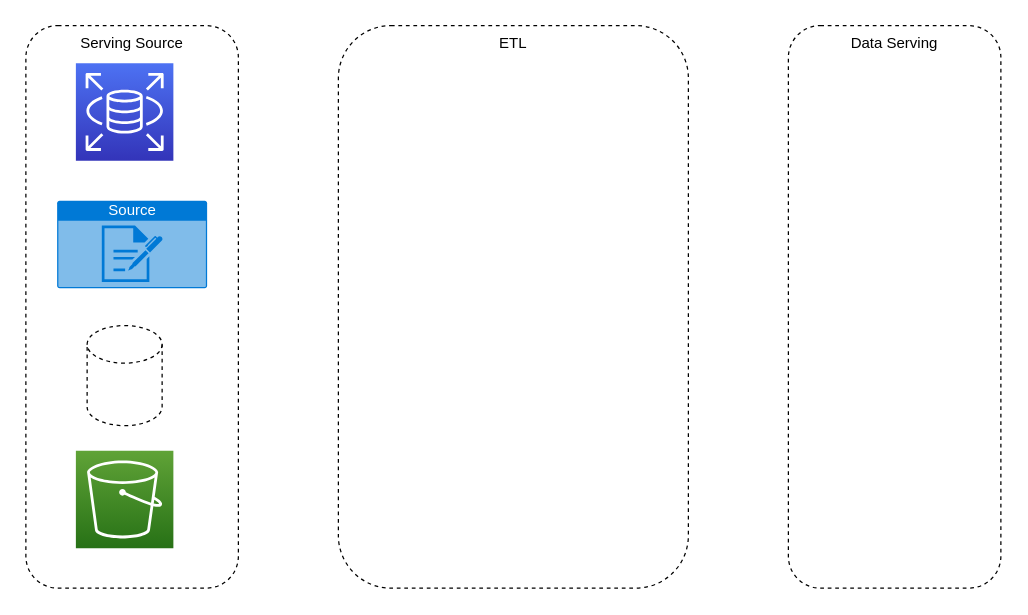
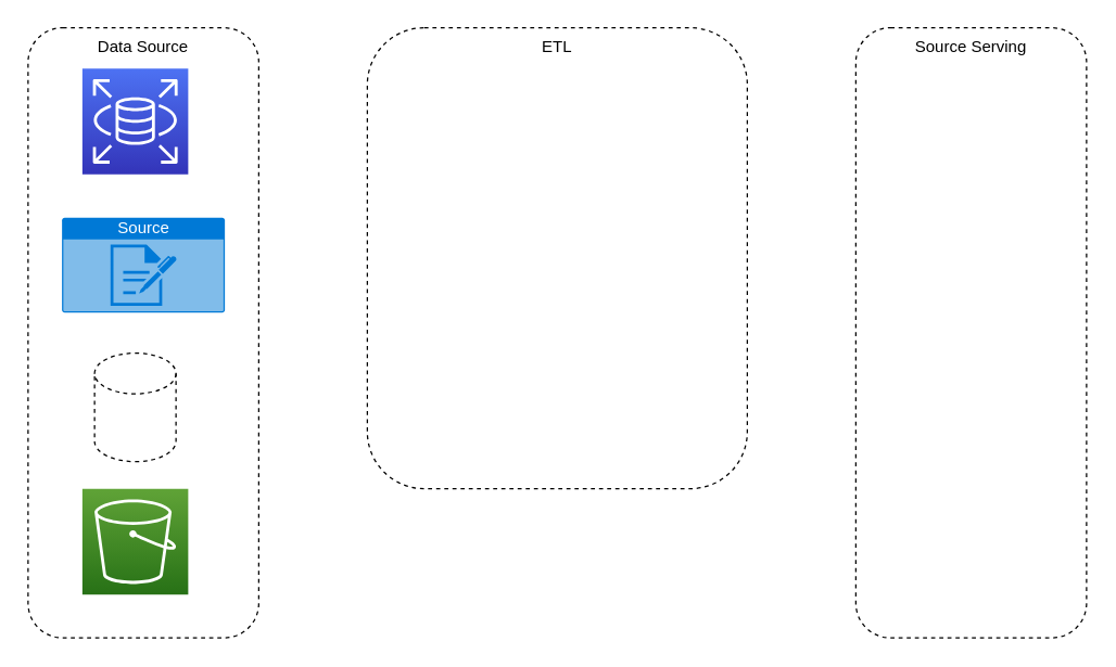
  <mxCell id="0" />
  <mxCell id="1" parent="0" />
- <mxCell id="2" value="Serving Source" style="rounded=1;whiteSpace=wrap;html=1;dashed=1;verticalAlign=top;" parent="1" vertex="1"><mxGeometry x="20" y="20" width="170" height="450" as="geometry" /></mxCell>
- <mxCell id="3" value="ETL" style="rounded=1;whiteSpace=wrap;html=1;dashed=1;verticalAlign=top;" parent="1" vertex="1"><mxGeometry x="270" y="20" width="280" height="450" as="geometry" /></mxCell>
- <mxCell id="4" value="Data Serving" style="rounded=1;whiteSpace=wrap;html=1;dashed=1;verticalAlign=top;" parent="1" vertex="1"><mxGeometry x="630" y="20" width="170" height="450" as="geometry" /></mxCell>
+ <mxCell id="2" value="Data Source" style="rounded=1;whiteSpace=wrap;html=1;dashed=1;verticalAlign=top;" parent="1" vertex="1"><mxGeometry x="20" y="20" width="170" height="450" as="geometry" /></mxCell>
+ <mxCell id="3" value="ETL" style="rounded=1;whiteSpace=wrap;html=1;dashed=1;verticalAlign=top;" parent="1" vertex="1"><mxGeometry x="270" y="20" width="280" height="340" as="geometry" /></mxCell>
+ <mxCell id="4" value="Source Serving" style="rounded=1;whiteSpace=wrap;html=1;dashed=1;verticalAlign=top;" parent="1" vertex="1"><mxGeometry x="630" y="20" width="170" height="450" as="geometry" /></mxCell>
  <mxCell id="5" value="" style="sketch=0;points=[[0,0,0],[0.25,0,0],[0.5,0,0],[0.75,0,0],[1,0,0],[0,1,0],[0.25,1,0],[0.5,1,0],[0.75,1,0],[1,1,0],[0,0.25,0],[0,0.5,0],[0,0.75,0],[1,0.25,0],[1,0.5,0],[1,0.75,0]];outlineConnect=0;fontColor=#232F3E;gradientColor=#4D72F3;gradientDirection=north;fillColor=#3334B9;strokeColor=#ffffff;dashed=0;verticalLabelPosition=bottom;verticalAlign=top;align=center;html=1;fontSize=12;fontStyle=0;aspect=fixed;shape=mxgraph.aws4.resourceIcon;resIcon=mxgraph.aws4.rds;" vertex="1" parent="1"><mxGeometry x="60" y="50" width="78" height="78" as="geometry" /></mxCell>
  <mxCell id="6" value="Source" style="html=1;strokeColor=none;fillColor=#0079D6;labelPosition=center;verticalLabelPosition=middle;verticalAlign=top;align=center;fontSize=12;outlineConnect=0;spacingTop=-6;fontColor=#FFFFFF;sketch=0;shape=mxgraph.sitemap.log;dashed=1;" vertex="1" parent="1"><mxGeometry x="45" y="160" width="120" height="70" as="geometry" /></mxCell>
  <mxCell id="7" value="" style="shape=cylinder3;whiteSpace=wrap;html=1;boundedLbl=1;backgroundOutline=1;size=15;dashed=1;" vertex="1" parent="1"><mxGeometry x="69" y="260" width="60" height="80" as="geometry" /></mxCell>
  <mxCell id="8" value="" style="sketch=0;points=[[0,0,0],[0.25,0,0],[0.5,0,0],[0.75,0,0],[1,0,0],[0,1,0],[0.25,1,0],[0.5,1,0],[0.75,1,0],[1,1,0],[0,0.25,0],[0,0.5,0],[0,0.75,0],[1,0.25,0],[1,0.5,0],[1,0.75,0]];outlineConnect=0;fontColor=#232F3E;gradientColor=#60A337;gradientDirection=north;fillColor=#277116;strokeColor=#ffffff;dashed=0;verticalLabelPosition=bottom;verticalAlign=top;align=center;html=1;fontSize=12;fontStyle=0;aspect=fixed;shape=mxgraph.aws4.resourceIcon;resIcon=mxgraph.aws4.s3;" vertex="1" parent="1"><mxGeometry x="60" y="360" width="78" height="78" as="geometry" /></mxCell>
